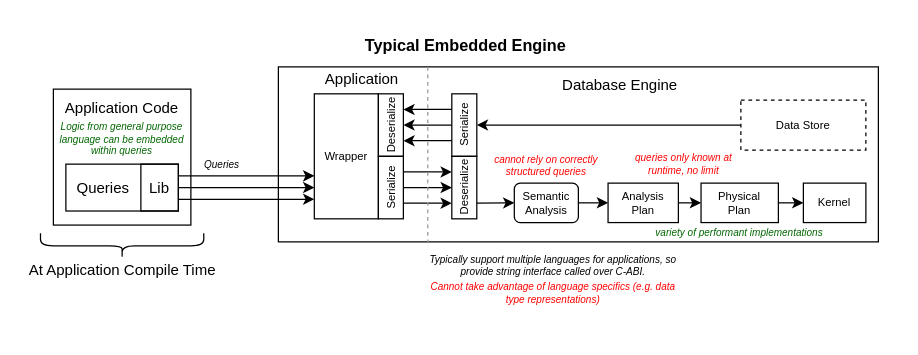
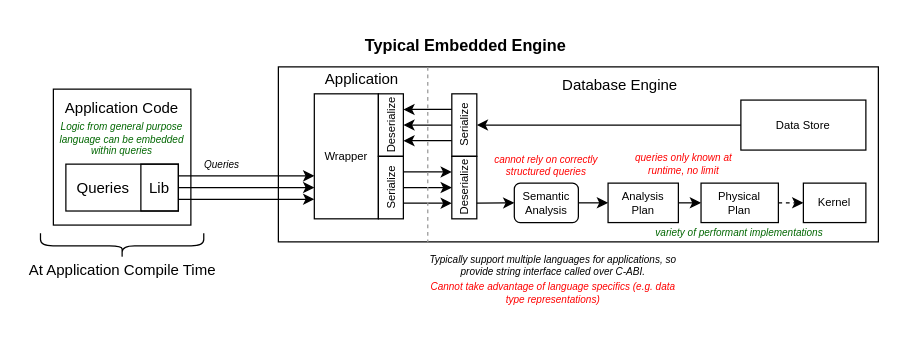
  <mxCell id="0" />
  <mxCell id="1" parent="0" />
  <mxCell id="2" value="" style="rounded=0;whiteSpace=wrap;html=1;align=left;fillColor=none;fontColor=#ffffff;strokeColor=#000000;" vertex="1" parent="1"><mxGeometry x="42" y="70.81" width="110" height="108.75" as="geometry" /></mxCell>
  <mxCell id="3" value="" style="rounded=0;whiteSpace=wrap;html=1;fillColor=none;fontColor=#000000;strokeColor=#000000;fontSize=9;" vertex="1" parent="1"><mxGeometry x="222" y="53" width="480" height="140" as="geometry" /></mxCell>
  <mxCell id="4" style="edgeStyle=none;html=1;exitX=1;exitY=0.5;exitDx=0;exitDy=0;entryX=0;entryY=0.5;entryDx=0;entryDy=0;strokeColor=#000000;fontSize=9;" edge="1" parent="1" source="7"><mxGeometry relative="1" as="geometry"><mxPoint x="250.75" y="149.56" as="targetPoint" /></mxGeometry></mxCell>
  <mxCell id="5" style="edgeStyle=none;html=1;exitX=1;exitY=0.75;exitDx=0;exitDy=0;entryX=0;entryY=0.75;entryDx=0;entryDy=0;strokeColor=#000000;" edge="1" parent="1" source="7"><mxGeometry relative="1" as="geometry"><mxPoint x="250.75" y="158.935" as="targetPoint" /></mxGeometry></mxCell>
  <mxCell id="6" style="edgeStyle=none;html=1;exitX=1;exitY=0.25;exitDx=0;exitDy=0;entryX=0;entryY=0.25;entryDx=0;entryDy=0;strokeColor=#000000;" edge="1" parent="1" source="7"><mxGeometry relative="1" as="geometry"><mxPoint x="250.75" y="140.185" as="targetPoint" /></mxGeometry></mxCell>
  <mxCell id="7" value="" style="rounded=0;whiteSpace=wrap;html=1;align=left;fillColor=none;fontColor=#ffffff;strokeColor=#000000;" vertex="1" parent="1"><mxGeometry x="52" y="130.81" width="90" height="37.5" as="geometry" /></mxCell>
  <mxCell id="8" value="Queries" style="text;html=1;strokeColor=none;fillColor=none;align=center;verticalAlign=middle;whiteSpace=wrap;rounded=0;fontColor=#000000;" vertex="1" parent="1"><mxGeometry x="52" y="134.56" width="60" height="30" as="geometry" /></mxCell>
  <mxCell id="9" value="At Application Compile Time" style="text;html=1;strokeColor=none;fillColor=none;align=center;verticalAlign=middle;whiteSpace=wrap;rounded=0;fontColor=#000000;" vertex="1" parent="1"><mxGeometry x="20.76" y="200.81" width="152.5" height="30" as="geometry" /></mxCell>
  <mxCell id="10" value="Queries" style="text;html=1;strokeColor=none;fillColor=none;align=center;verticalAlign=middle;whiteSpace=wrap;rounded=0;fontSize=8;fontStyle=2;fontColor=#000000;" vertex="1" parent="1"><mxGeometry x="152" y="120.81" width="50" height="21.25" as="geometry" /></mxCell>
  <mxCell id="11" value="Typical Embedded Engine" style="text;html=1;strokeColor=none;fillColor=none;align=center;verticalAlign=middle;whiteSpace=wrap;rounded=0;fontSize=13;fontStyle=1;fontColor=#000000;" vertex="1" parent="1"><mxGeometry x="32" y="20.81" width="680" height="30" as="geometry" /></mxCell>
  <mxCell id="12" value="Logic from general purpose language can be embedded within queries" style="text;html=1;strokeColor=none;fillColor=none;align=center;verticalAlign=middle;whiteSpace=wrap;rounded=0;fontColor=#006600;fontSize=8;fontStyle=2" vertex="1" parent="1"><mxGeometry x="43.88" y="100.81" width="106.25" height="20" as="geometry" /></mxCell>
  <mxCell id="13" value="Application Code" style="text;html=1;strokeColor=none;fillColor=none;align=center;verticalAlign=middle;whiteSpace=wrap;rounded=0;fontColor=#000000;" vertex="1" parent="1"><mxGeometry x="42" y="70.81" width="110" height="30" as="geometry" /></mxCell>
  <mxCell id="14" value="Lib" style="rounded=0;whiteSpace=wrap;html=1;align=center;fillColor=none;fontColor=#000000;strokeColor=#000000;" vertex="1" parent="1"><mxGeometry x="112" y="130.81" width="30" height="37.5" as="geometry" /></mxCell>
  <mxCell id="15" value="Application" style="text;html=1;strokeColor=none;fillColor=none;align=center;verticalAlign=middle;whiteSpace=wrap;rounded=0;fontColor=#000000;" vertex="1" parent="1"><mxGeometry x="250.75" y="54.25" width="75.62" height="16.56" as="geometry" /></mxCell>
  <mxCell id="16" value="Wrapper" style="rounded=0;whiteSpace=wrap;html=1;fillColor=none;fontColor=#000000;strokeColor=#000000;fontSize=9;" vertex="1" parent="1"><mxGeometry x="250.75" y="74.56" width="51.25" height="100" as="geometry" /></mxCell>
  <mxCell id="17" value="Database Engine" style="text;html=1;strokeColor=none;fillColor=none;align=center;verticalAlign=middle;whiteSpace=wrap;rounded=0;fontColor=#000000;" vertex="1" parent="1"><mxGeometry x="428.88" y="53" width="133.12" height="30" as="geometry" /></mxCell>
  <mxCell id="18" style="edgeStyle=none;html=1;exitX=1;exitY=0.75;exitDx=0;exitDy=0;entryX=0;entryY=0.5;entryDx=0;entryDy=0;fontColor=#000000;" edge="1" parent="1" source="19" target="25"><mxGeometry relative="1" as="geometry" /></mxCell>
  <mxCell id="19" value="Deserialize" style="rounded=0;whiteSpace=wrap;html=1;fillColor=none;fontColor=#000000;strokeColor=#000000;fontSize=9;horizontal=0;" vertex="1" parent="1"><mxGeometry x="360.75" y="124.56" width="20" height="50" as="geometry" /></mxCell>
  <mxCell id="20" style="edgeStyle=none;html=1;exitX=1;exitY=0.25;exitDx=0;exitDy=0;entryX=0;entryY=0.25;entryDx=0;entryDy=0;fontColor=#000000;" edge="1" parent="1" source="23" target="19"><mxGeometry relative="1" as="geometry" /></mxCell>
  <mxCell id="21" style="edgeStyle=none;html=1;exitX=1;exitY=0.5;exitDx=0;exitDy=0;entryX=0;entryY=0.5;entryDx=0;entryDy=0;fontColor=#000000;" edge="1" parent="1" source="23" target="19"><mxGeometry relative="1" as="geometry" /></mxCell>
  <mxCell id="22" style="edgeStyle=none;html=1;exitX=1;exitY=0.75;exitDx=0;exitDy=0;entryX=0;entryY=0.75;entryDx=0;entryDy=0;fontColor=#000000;" edge="1" parent="1" source="23" target="19"><mxGeometry relative="1" as="geometry" /></mxCell>
  <mxCell id="23" value="Serialize" style="rounded=0;whiteSpace=wrap;html=1;fillColor=none;fontColor=#000000;strokeColor=#000000;fontSize=9;horizontal=0;" vertex="1" parent="1"><mxGeometry x="302" y="124.56" width="20" height="50" as="geometry" /></mxCell>
  <mxCell id="24" style="edgeStyle=none;html=1;exitX=1;exitY=0.5;exitDx=0;exitDy=0;entryX=0;entryY=0.5;entryDx=0;entryDy=0;fontColor=#000000;" edge="1" parent="1" source="25" target="27"><mxGeometry relative="1" as="geometry" /></mxCell>
  <mxCell id="25" value="Semantic Analysis" style="whiteSpace=wrap;html=1;strokeColor=#000000;fontSize=9;fillColor=none;fontColor=#000000;rounded=1;" vertex="1" parent="1"><mxGeometry x="410.75" y="146" width="51.25" height="31.56" as="geometry" /></mxCell>
  <mxCell id="26" style="edgeStyle=none;html=1;exitX=1;exitY=0.5;exitDx=0;exitDy=0;entryX=0;entryY=0.5;entryDx=0;entryDy=0;fontColor=#000000;" edge="1" parent="1" source="27" target="36"><mxGeometry relative="1" as="geometry" /></mxCell>
  <mxCell id="27" value="Analysis&lt;br&gt;Plan" style="rounded=0;whiteSpace=wrap;html=1;strokeColor=#000000;fontSize=9;fillColor=none;fontColor=#000000;" vertex="1" parent="1"><mxGeometry x="485.75" y="146" width="56.25" height="31.56" as="geometry" /></mxCell>
  <mxCell id="28" style="edgeStyle=none;html=1;exitX=0;exitY=0.5;exitDx=0;exitDy=0;entryX=1;entryY=0.5;entryDx=0;entryDy=0;fontColor=#000000;" edge="1" parent="1" source="29" target="34"><mxGeometry relative="1" as="geometry" /></mxCell>
- <mxCell id="29" value="Data Store" style="rounded=0;whiteSpace=wrap;html=1;strokeColor=#000000;fontSize=9;fillColor=none;fontColor=#000000;dashed=1;" vertex="1" parent="1"><mxGeometry x="592" y="79.56" width="100" height="40" as="geometry" /></mxCell>
+ <mxCell id="29" value="Data Store" style="rounded=0;whiteSpace=wrap;html=1;strokeColor=#000000;fontSize=9;fillColor=none;fontColor=#000000;" vertex="1" parent="1"><mxGeometry x="592" y="79.56" width="100" height="40" as="geometry" /></mxCell>
  <mxCell id="30" value="Deserialize" style="rounded=0;whiteSpace=wrap;html=1;fillColor=none;fontColor=#000000;strokeColor=#000000;fontSize=9;horizontal=0;" vertex="1" parent="1"><mxGeometry x="302" y="74.56" width="20" height="50" as="geometry" /></mxCell>
  <mxCell id="31" style="edgeStyle=none;html=1;exitX=0;exitY=0.75;exitDx=0;exitDy=0;entryX=1;entryY=0.75;entryDx=0;entryDy=0;fontColor=#000000;" edge="1" parent="1" source="34" target="30"><mxGeometry relative="1" as="geometry" /></mxCell>
  <mxCell id="32" style="edgeStyle=none;html=1;exitX=0;exitY=0.5;exitDx=0;exitDy=0;entryX=1;entryY=0.5;entryDx=0;entryDy=0;fontColor=#000000;" edge="1" parent="1" source="34" target="30"><mxGeometry relative="1" as="geometry" /></mxCell>
  <mxCell id="33" style="edgeStyle=none;html=1;exitX=0;exitY=0.25;exitDx=0;exitDy=0;entryX=1;entryY=0.25;entryDx=0;entryDy=0;fontColor=#000000;" edge="1" parent="1" source="34" target="30"><mxGeometry relative="1" as="geometry" /></mxCell>
  <mxCell id="34" value="Serialize" style="rounded=0;whiteSpace=wrap;html=1;fillColor=none;fontColor=#000000;strokeColor=#000000;fontSize=9;horizontal=0;" vertex="1" parent="1"><mxGeometry x="360.75" y="74.56" width="20" height="50" as="geometry" /></mxCell>
- <mxCell id="35" style="edgeStyle=none;html=1;exitX=1;exitY=0.5;exitDx=0;exitDy=0;entryX=0;entryY=0.5;entryDx=0;entryDy=0;fontColor=#000000;" edge="1" parent="1" source="36" target="37"><mxGeometry relative="1" as="geometry" /></mxCell>
+ <mxCell id="35" style="edgeStyle=none;html=1;exitX=1;exitY=0.5;exitDx=0;exitDy=0;entryX=0;entryY=0.5;entryDx=0;entryDy=0;fontColor=#000000;dashed=1;" edge="1" parent="1" source="36" target="37"><mxGeometry relative="1" as="geometry" /></mxCell>
  <mxCell id="36" value="Physical&lt;br&gt;Plan" style="rounded=0;whiteSpace=wrap;html=1;strokeColor=#000000;fontSize=9;fillColor=none;fontColor=#000000;" vertex="1" parent="1"><mxGeometry x="560.13" y="146" width="61.87" height="31.56" as="geometry" /></mxCell>
  <mxCell id="37" value="Kernel" style="rounded=0;whiteSpace=wrap;html=1;strokeColor=#000000;fontSize=9;fillColor=none;fontColor=#000000;" vertex="1" parent="1"><mxGeometry x="642" y="146" width="50" height="31.56" as="geometry" /></mxCell>
  <mxCell id="38" value="variety of performant implementations" style="text;html=1;strokeColor=none;fillColor=none;align=center;verticalAlign=middle;whiteSpace=wrap;rounded=0;fontColor=#006600;fontSize=8;fontStyle=2" vertex="1" parent="1"><mxGeometry x="504.03" y="170.81" width="174.06" height="30" as="geometry" /></mxCell>
  <mxCell id="39" value="cannot rely on correctly structured queries" style="text;html=1;strokeColor=none;fillColor=none;align=center;verticalAlign=middle;whiteSpace=wrap;rounded=0;fontColor=#FF0000;fontSize=8;fontStyle=2" vertex="1" parent="1"><mxGeometry x="391" y="120.81" width="91.25" height="22.19" as="geometry" /></mxCell>
  <mxCell id="40" value="Typically support multiple languages for applications, so provide string interface called over C-ABI." style="text;html=1;strokeColor=none;fillColor=none;align=center;verticalAlign=middle;whiteSpace=wrap;rounded=0;fontColor=#000000;fontSize=8;fontStyle=2" vertex="1" parent="1"><mxGeometry x="342" y="200.81" width="200" height="22.19" as="geometry" /></mxCell>
  <mxCell id="41" value="Cannot take advantage of language specifics (e.g. data type representations)" style="text;html=1;strokeColor=none;fillColor=none;align=center;verticalAlign=middle;whiteSpace=wrap;rounded=0;fontColor=#FF0000;fontSize=8;fontStyle=2" vertex="1" parent="1"><mxGeometry x="342" y="223" width="200" height="22.19" as="geometry" /></mxCell>
  <mxCell id="42" value="queries only known at runtime, no limit" style="text;html=1;strokeColor=none;fillColor=none;align=center;verticalAlign=middle;whiteSpace=wrap;rounded=0;fontColor=#FF0000;fontSize=8;fontStyle=2" vertex="1" parent="1"><mxGeometry x="500.75" y="119.87" width="91.25" height="22.19" as="geometry" /></mxCell>
  <mxCell id="43" value="" style="endArrow=none;html=1;fontColor=#000000;dashed=1;strokeColor=#999999;" edge="1" parent="1"><mxGeometry width="50" height="50" relative="1" as="geometry"><mxPoint x="341.52" y="53" as="sourcePoint" /><mxPoint x="341.52" y="193" as="targetPoint" /></mxGeometry></mxCell>
  <mxCell id="44" value="" style="shape=curlyBracket;whiteSpace=wrap;html=1;rounded=1;flipH=1;labelPosition=right;verticalLabelPosition=middle;align=left;verticalAlign=middle;strokeColor=#000000;rotation=90;" vertex="1" parent="1"><mxGeometry x="87" y="130.81" width="20" height="130.62" as="geometry" /></mxCell>
